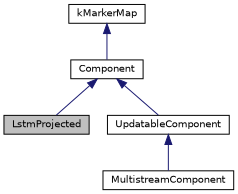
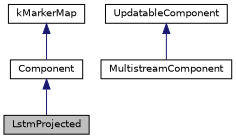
  digraph {
    node [color=black fillcolor=white fontname=Helvetica fontsize=10 shape=record style=filled]
    edge [color=midnightblue dir=back fontname=Helvetica fontsize=10 labelfontname=Helvetica labelfontsize=10 style=solid]
    n1 [fillcolor=grey75 fontcolor=black height=0.2 label=LstmProjected width=0.4]
    n2 [height=0.2 label=MultistreamComponent width=0.4]
    n3 [height=0.2 label=UpdatableComponent width=0.4]
    n4 [height=0.2 label=Component width=0.4]
    n5 [height=0.2 label=kMarkerMap width=0.4]
    n3 -> n2
    n4 -> n1
-   n4 -> n3
    n5 -> n4
  }
